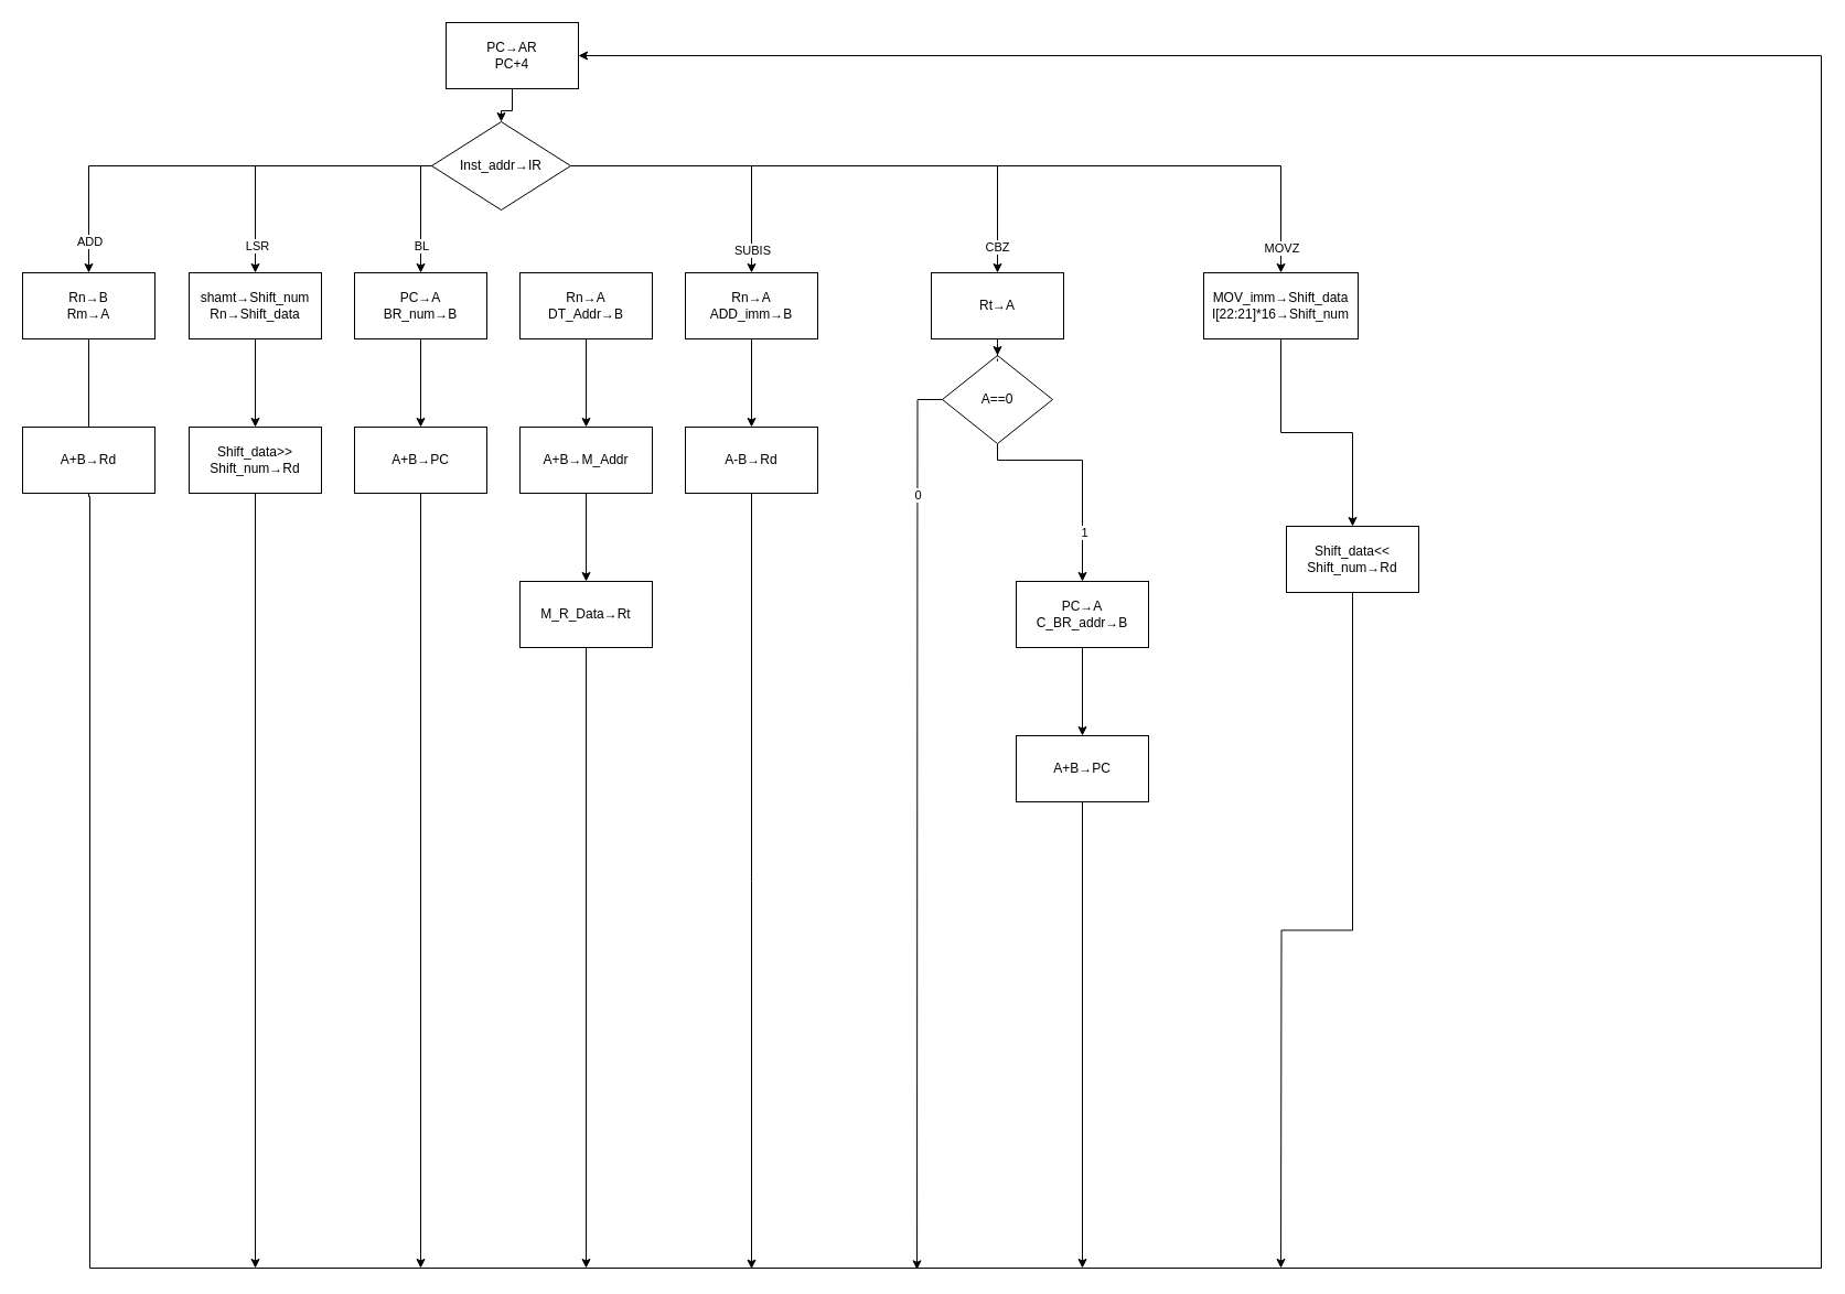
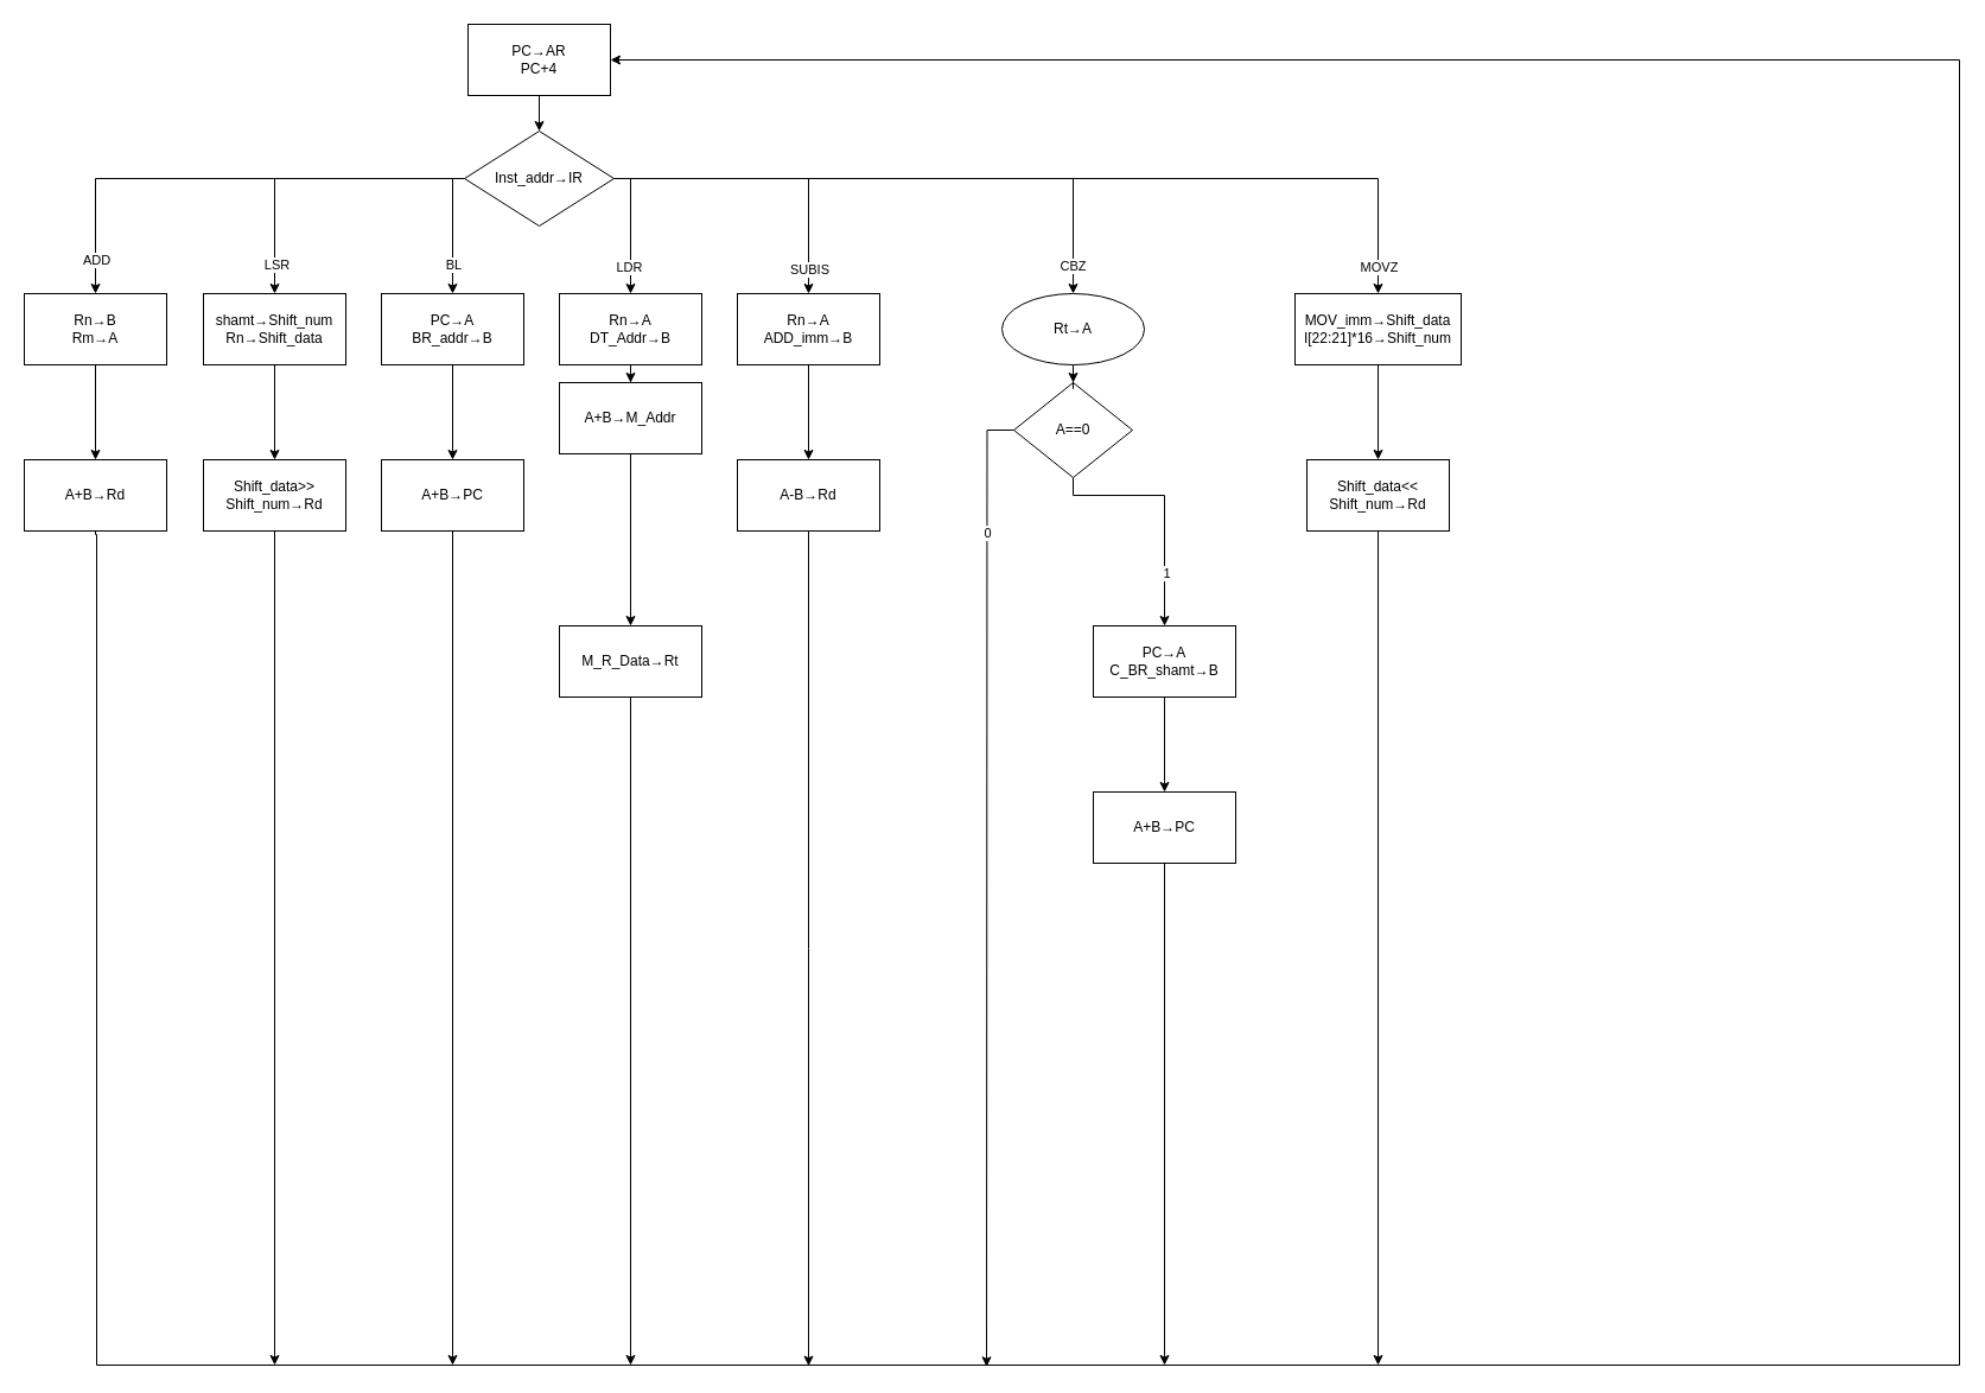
  <mxCell id="0" />
  <mxCell id="1" parent="0" />
  <mxCell id="2" style="edgeStyle=orthogonalEdgeStyle;rounded=0;orthogonalLoop=1;jettySize=auto;html=1;" parent="1" source="3" target="18" edge="1"><mxGeometry relative="1" as="geometry" /></mxCell>
- <mxCell id="3" value="PC→AR&lt;br&gt;PC+4" style="rounded=0;whiteSpace=wrap;html=1;" parent="1" vertex="1"><mxGeometry x="404" y="20" width="120" height="60" as="geometry" /></mxCell>
+ <mxCell id="3" value="PC→AR&lt;br&gt;PC+4" style="rounded=0;whiteSpace=wrap;html=1;" parent="1" vertex="1"><mxGeometry x="394" y="20" width="120" height="60" as="geometry" /></mxCell>
  <mxCell id="4" value="" style="edgeStyle=orthogonalEdgeStyle;rounded=0;orthogonalLoop=1;jettySize=auto;html=1;" parent="1" source="18" target="20" edge="1"><mxGeometry relative="1" as="geometry" /></mxCell>
  <mxCell id="5" value="ADD" style="edgeLabel;html=1;align=center;verticalAlign=middle;resizable=0;points=[];" parent="4" vertex="1" connectable="0"><mxGeometry x="0.856" relative="1" as="geometry"><mxPoint as="offset" /></mxGeometry></mxCell>
  <mxCell id="6" value="" style="edgeStyle=orthogonalEdgeStyle;rounded=0;orthogonalLoop=1;jettySize=auto;html=1;" parent="1" source="18" target="24" edge="1"><mxGeometry relative="1" as="geometry" /></mxCell>
  <mxCell id="7" value="LSR" style="edgeLabel;html=1;align=center;verticalAlign=middle;resizable=0;points=[];" parent="6" vertex="1" connectable="0"><mxGeometry x="0.804" y="1" relative="1" as="geometry"><mxPoint as="offset" /></mxGeometry></mxCell>
  <mxCell id="8" value="" style="edgeStyle=orthogonalEdgeStyle;rounded=0;orthogonalLoop=1;jettySize=auto;html=1;" parent="1" source="18" target="27" edge="1"><mxGeometry relative="1" as="geometry"><Array as="points"><mxPoint x="381" y="150" /></Array></mxGeometry></mxCell>
  <mxCell id="9" value="BL" style="edgeLabel;html=1;align=center;verticalAlign=middle;resizable=0;points=[];" parent="8" vertex="1" connectable="0"><mxGeometry x="0.539" relative="1" as="geometry"><mxPoint as="offset" /></mxGeometry></mxCell>
+ <mxCell id="10" value="" style="edgeStyle=orthogonalEdgeStyle;rounded=0;orthogonalLoop=1;jettySize=auto;html=1;" parent="1" source="18" target="31" edge="1"><mxGeometry relative="1" as="geometry"><Array as="points"><mxPoint x="531" y="150" /></Array></mxGeometry></mxCell>
+ <mxCell id="11" value="LDR" style="edgeLabel;html=1;align=center;verticalAlign=middle;resizable=0;points=[];" parent="10" vertex="1" connectable="0"><mxGeometry x="0.592" y="-2" relative="1" as="geometry"><mxPoint as="offset" /></mxGeometry></mxCell>
  <mxCell id="12" value="" style="edgeStyle=orthogonalEdgeStyle;rounded=0;orthogonalLoop=1;jettySize=auto;html=1;" parent="1" source="18" target="36" edge="1"><mxGeometry relative="1" as="geometry" /></mxCell>
  <mxCell id="13" value="SUBIS" style="edgeLabel;html=1;align=center;verticalAlign=middle;resizable=0;points=[];" parent="12" vertex="1" connectable="0"><mxGeometry x="0.837" relative="1" as="geometry"><mxPoint as="offset" /></mxGeometry></mxCell>
  <mxCell id="14" value="" style="edgeStyle=orthogonalEdgeStyle;rounded=0;orthogonalLoop=1;jettySize=auto;html=1;" parent="1" source="18" target="48" edge="1"><mxGeometry relative="1" as="geometry" /></mxCell>
  <mxCell id="15" value="CBZ" style="edgeLabel;html=1;align=center;verticalAlign=middle;resizable=0;points=[];" parent="14" vertex="1" connectable="0"><mxGeometry x="0.902" y="-1" relative="1" as="geometry"><mxPoint as="offset" /></mxGeometry></mxCell>
  <mxCell id="16" value="" style="edgeStyle=orthogonalEdgeStyle;rounded=0;orthogonalLoop=1;jettySize=auto;html=1;entryX=0.5;entryY=0;entryDx=0;entryDy=0;" parent="1" source="18" target="53" edge="1"><mxGeometry relative="1" as="geometry"><mxPoint x="1111" y="150" as="targetPoint" /></mxGeometry></mxCell>
  <mxCell id="17" value="MOVZ" style="edgeLabel;html=1;align=center;verticalAlign=middle;resizable=0;points=[];" parent="16" vertex="1" connectable="0"><mxGeometry x="0.937" relative="1" as="geometry"><mxPoint as="offset" /></mxGeometry></mxCell>
  <mxCell id="18" value="Inst_addr→IR" style="rhombus;whiteSpace=wrap;html=1;" parent="1" vertex="1"><mxGeometry x="391" y="110" width="126" height="80" as="geometry" /></mxCell>
- <mxCell id="19" value="" style="edgeStyle=orthogonalEdgeStyle;rounded=0;orthogonalLoop=1;jettySize=auto;html=1;endArrow=none;" parent="1" source="20" target="22" edge="1"><mxGeometry relative="1" as="geometry" /></mxCell>
+ <mxCell id="19" value="" style="edgeStyle=orthogonalEdgeStyle;rounded=0;orthogonalLoop=1;jettySize=auto;html=1;" parent="1" source="20" target="22" edge="1"><mxGeometry relative="1" as="geometry" /></mxCell>
  <mxCell id="20" value="Rn→B&lt;br&gt;Rm→A" style="whiteSpace=wrap;html=1;" parent="1" vertex="1"><mxGeometry x="20" y="247" width="120" height="60" as="geometry" /></mxCell>
  <mxCell id="21" style="edgeStyle=orthogonalEdgeStyle;rounded=0;orthogonalLoop=1;jettySize=auto;html=1;exitX=0.5;exitY=1;exitDx=0;exitDy=0;entryX=1;entryY=0.5;entryDx=0;entryDy=0;" parent="1" source="22" target="3" edge="1"><mxGeometry relative="1" as="geometry"><mxPoint x="531" y="40" as="targetPoint" /><Array as="points"><mxPoint x="80" y="450" /><mxPoint x="81" y="450" /><mxPoint x="81" y="1150" /><mxPoint x="1651" y="1150" /><mxPoint x="1651" y="50" /></Array><mxPoint x="81" y="560" as="sourcePoint" /></mxGeometry></mxCell>
  <mxCell id="22" value="A+B→Rd" style="whiteSpace=wrap;html=1;" parent="1" vertex="1"><mxGeometry x="20" y="387" width="120" height="60" as="geometry" /></mxCell>
  <mxCell id="23" value="" style="edgeStyle=orthogonalEdgeStyle;rounded=0;orthogonalLoop=1;jettySize=auto;html=1;" parent="1" source="24" target="25" edge="1"><mxGeometry relative="1" as="geometry" /></mxCell>
  <mxCell id="24" value="shamt→Shift_num&lt;br&gt;Rn→Shift_data" style="whiteSpace=wrap;html=1;" parent="1" vertex="1"><mxGeometry x="171" y="247" width="120" height="60" as="geometry" /></mxCell>
  <mxCell id="25" value="Shift_data&amp;gt;&amp;gt;&lt;br&gt;Shift_num→Rd" style="whiteSpace=wrap;html=1;" parent="1" vertex="1"><mxGeometry x="171" y="387" width="120" height="60" as="geometry" /></mxCell>
  <mxCell id="26" value="" style="edgeStyle=orthogonalEdgeStyle;rounded=0;orthogonalLoop=1;jettySize=auto;html=1;" parent="1" source="27" target="29" edge="1"><mxGeometry relative="1" as="geometry" /></mxCell>
- <mxCell id="27" value="PC→A&lt;br&gt;BR_num→B" style="whiteSpace=wrap;html=1;" parent="1" vertex="1"><mxGeometry x="321" y="247" width="120" height="60" as="geometry" /></mxCell>
+ <mxCell id="27" value="PC→A&lt;br&gt;BR_addr→B" style="whiteSpace=wrap;html=1;" parent="1" vertex="1"><mxGeometry x="321" y="247" width="120" height="60" as="geometry" /></mxCell>
  <mxCell id="28" value="" style="edgeStyle=orthogonalEdgeStyle;rounded=0;orthogonalLoop=1;jettySize=auto;html=1;" parent="1" source="29" edge="1"><mxGeometry relative="1" as="geometry"><mxPoint x="381" y="1150" as="targetPoint" /></mxGeometry></mxCell>
  <mxCell id="29" value="A+B→PC" style="whiteSpace=wrap;html=1;" parent="1" vertex="1"><mxGeometry x="321" y="387" width="120" height="60" as="geometry" /></mxCell>
  <mxCell id="30" value="" style="edgeStyle=orthogonalEdgeStyle;rounded=0;orthogonalLoop=1;jettySize=auto;html=1;" parent="1" source="31" target="34" edge="1"><mxGeometry relative="1" as="geometry" /></mxCell>
  <mxCell id="31" value="Rn→A&lt;br&gt;DT_Addr→B" style="whiteSpace=wrap;html=1;" parent="1" vertex="1"><mxGeometry x="471" y="247" width="120" height="60" as="geometry" /></mxCell>
  <mxCell id="32" style="edgeStyle=orthogonalEdgeStyle;rounded=0;orthogonalLoop=1;jettySize=auto;html=1;exitX=0.5;exitY=1;exitDx=0;exitDy=0;" parent="1" source="51" edge="1"><mxGeometry relative="1" as="geometry"><mxPoint x="531" y="1150" as="targetPoint" /><mxPoint x="531" y="730" as="sourcePoint" /></mxGeometry></mxCell>
  <mxCell id="33" value="" style="edgeStyle=orthogonalEdgeStyle;rounded=0;orthogonalLoop=1;jettySize=auto;html=1;" parent="1" source="34" target="51" edge="1"><mxGeometry relative="1" as="geometry" /></mxCell>
- <mxCell id="34" value="A+B→M_Addr" style="whiteSpace=wrap;html=1;" parent="1" vertex="1"><mxGeometry x="471" y="387" width="120" height="60" as="geometry" /></mxCell>
+ <mxCell id="34" value="A+B→M_Addr" style="whiteSpace=wrap;html=1;" parent="1" vertex="1"><mxGeometry x="471" y="322" width="120" height="60" as="geometry" /></mxCell>
  <mxCell id="35" value="" style="edgeStyle=orthogonalEdgeStyle;rounded=0;orthogonalLoop=1;jettySize=auto;html=1;" parent="1" source="36" target="38" edge="1"><mxGeometry relative="1" as="geometry" /></mxCell>
  <mxCell id="36" value="Rn→A&lt;br&gt;ADD_imm→B" style="whiteSpace=wrap;html=1;" parent="1" vertex="1"><mxGeometry x="621" y="247" width="120" height="60" as="geometry" /></mxCell>
  <mxCell id="37" style="edgeStyle=orthogonalEdgeStyle;rounded=0;orthogonalLoop=1;jettySize=auto;html=1;exitX=0.5;exitY=1;exitDx=0;exitDy=0;" parent="1" source="25" edge="1"><mxGeometry relative="1" as="geometry"><mxPoint x="231" y="1150" as="targetPoint" /><mxPoint x="231" y="587" as="sourcePoint" /></mxGeometry></mxCell>
  <mxCell id="38" value="A-B→Rd" style="whiteSpace=wrap;html=1;" parent="1" vertex="1"><mxGeometry x="621" y="387" width="120" height="60" as="geometry" /></mxCell>
  <mxCell id="39" style="edgeStyle=orthogonalEdgeStyle;rounded=0;orthogonalLoop=1;jettySize=auto;html=1;exitX=0.5;exitY=1;exitDx=0;exitDy=0;" parent="1" source="38" edge="1"><mxGeometry relative="1" as="geometry"><mxPoint x="681" y="1150.667" as="targetPoint" /><mxPoint x="681" y="727" as="sourcePoint" /></mxGeometry></mxCell>
  <mxCell id="40" value="" style="edgeStyle=orthogonalEdgeStyle;rounded=0;orthogonalLoop=1;jettySize=auto;html=1;" parent="1" source="42" target="46" edge="1"><mxGeometry relative="1" as="geometry"><Array as="points"><mxPoint x="981" y="417" /></Array></mxGeometry></mxCell>
  <mxCell id="41" value="1" style="edgeLabel;html=1;align=center;verticalAlign=middle;resizable=0;points=[];" parent="40" vertex="1" connectable="0"><mxGeometry x="0.575" relative="1" as="geometry"><mxPoint x="1" y="-2" as="offset" /></mxGeometry></mxCell>
  <mxCell id="42" value="A==0" style="rhombus;whiteSpace=wrap;html=1;" parent="1" vertex="1"><mxGeometry x="854" y="322" width="100" height="80" as="geometry" /></mxCell>
  <mxCell id="43" style="edgeStyle=orthogonalEdgeStyle;rounded=0;orthogonalLoop=1;jettySize=auto;html=1;exitX=0;exitY=0.5;exitDx=0;exitDy=0;" parent="1" source="42" edge="1"><mxGeometry relative="1" as="geometry"><mxPoint x="831" y="1151.333" as="targetPoint" /><mxPoint x="831" y="587" as="sourcePoint" /></mxGeometry></mxCell>
  <mxCell id="44" value="0" style="edgeLabel;html=1;align=center;verticalAlign=middle;resizable=0;points=[];" parent="43" vertex="1" connectable="0"><mxGeometry x="-0.732" relative="1" as="geometry"><mxPoint as="offset" /></mxGeometry></mxCell>
  <mxCell id="45" value="" style="edgeStyle=orthogonalEdgeStyle;rounded=0;orthogonalLoop=1;jettySize=auto;html=1;" parent="1" source="46" target="49" edge="1"><mxGeometry relative="1" as="geometry" /></mxCell>
- <mxCell id="46" value="&lt;span&gt;PC&lt;/span&gt;→A&lt;br&gt;C_BR_addr→B" style="whiteSpace=wrap;html=1;" parent="1" vertex="1"><mxGeometry x="921" y="527" width="120" height="60" as="geometry" /></mxCell>
- <mxCell id="47" style="edgeStyle=orthogonalEdgeStyle;rounded=0;orthogonalLoop=1;jettySize=auto;html=1;entryX=0.5;entryY=0;entryDx=0;entryDy=0;dashed=1;" parent="1" source="48" target="42" edge="1"><mxGeometry relative="1" as="geometry" /></mxCell>
- <mxCell id="48" value="Rt→A" style="whiteSpace=wrap;html=1;" parent="1" vertex="1"><mxGeometry x="844" y="247" width="120" height="60" as="geometry" /></mxCell>
+ <mxCell id="46" value="&lt;span&gt;PC&lt;/span&gt;→A&lt;br&gt;C_BR_shamt→B" style="whiteSpace=wrap;html=1;" parent="1" vertex="1"><mxGeometry x="921" y="527" width="120" height="60" as="geometry" /></mxCell>
+ <mxCell id="47" style="edgeStyle=orthogonalEdgeStyle;rounded=0;orthogonalLoop=1;jettySize=auto;html=1;entryX=0.5;entryY=0;entryDx=0;entryDy=0;" parent="1" source="48" target="42" edge="1"><mxGeometry relative="1" as="geometry" /></mxCell>
+ <mxCell id="48" value="Rt→A" style="ellipse;whiteSpace=wrap;html=1;" parent="1" vertex="1"><mxGeometry x="844" y="247" width="120" height="60" as="geometry" /></mxCell>
  <mxCell id="49" value="A+B→PC" style="whiteSpace=wrap;html=1;" parent="1" vertex="1"><mxGeometry x="921" y="667" width="120" height="60" as="geometry" /></mxCell>
  <mxCell id="50" style="edgeStyle=orthogonalEdgeStyle;rounded=0;orthogonalLoop=1;jettySize=auto;html=1;exitX=0.5;exitY=1;exitDx=0;exitDy=0;" parent="1" source="49" edge="1"><mxGeometry relative="1" as="geometry"><mxPoint x="981" y="1150" as="targetPoint" /><mxPoint x="981" y="1007" as="sourcePoint" /></mxGeometry></mxCell>
  <mxCell id="51" value="M_R_Data→Rt" style="whiteSpace=wrap;html=1;" parent="1" vertex="1"><mxGeometry x="471" y="527" width="120" height="60" as="geometry" /></mxCell>
  <mxCell id="52" value="" style="edgeStyle=orthogonalEdgeStyle;rounded=0;orthogonalLoop=1;jettySize=auto;html=1;" parent="1" source="53" target="55" edge="1"><mxGeometry relative="1" as="geometry" /></mxCell>
  <mxCell id="53" value="MOV_imm→Shift_data&lt;br&gt;I[22:21]*16→Shift_num" style="rounded=0;whiteSpace=wrap;html=1;" parent="1" vertex="1"><mxGeometry x="1091" y="247" width="140" height="60" as="geometry" /></mxCell>
  <mxCell id="54" style="edgeStyle=orthogonalEdgeStyle;rounded=0;orthogonalLoop=1;jettySize=auto;html=1;exitX=0.5;exitY=1;exitDx=0;exitDy=0;" parent="1" source="55" edge="1"><mxGeometry relative="1" as="geometry"><mxPoint x="1161" y="1150" as="targetPoint" /></mxGeometry></mxCell>
- <mxCell id="55" value="Shift_data&amp;lt;&amp;lt;&lt;br&gt;Shift_num→Rd" style="whiteSpace=wrap;html=1;rounded=0;" parent="1" vertex="1"><mxGeometry x="1166" y="477" width="120" height="60" as="geometry" /></mxCell>
+ <mxCell id="55" value="Shift_data&amp;lt;&amp;lt;&lt;br&gt;Shift_num→Rd" style="whiteSpace=wrap;html=1;rounded=0;" parent="1" vertex="1"><mxGeometry x="1101" y="387" width="120" height="60" as="geometry" /></mxCell>
